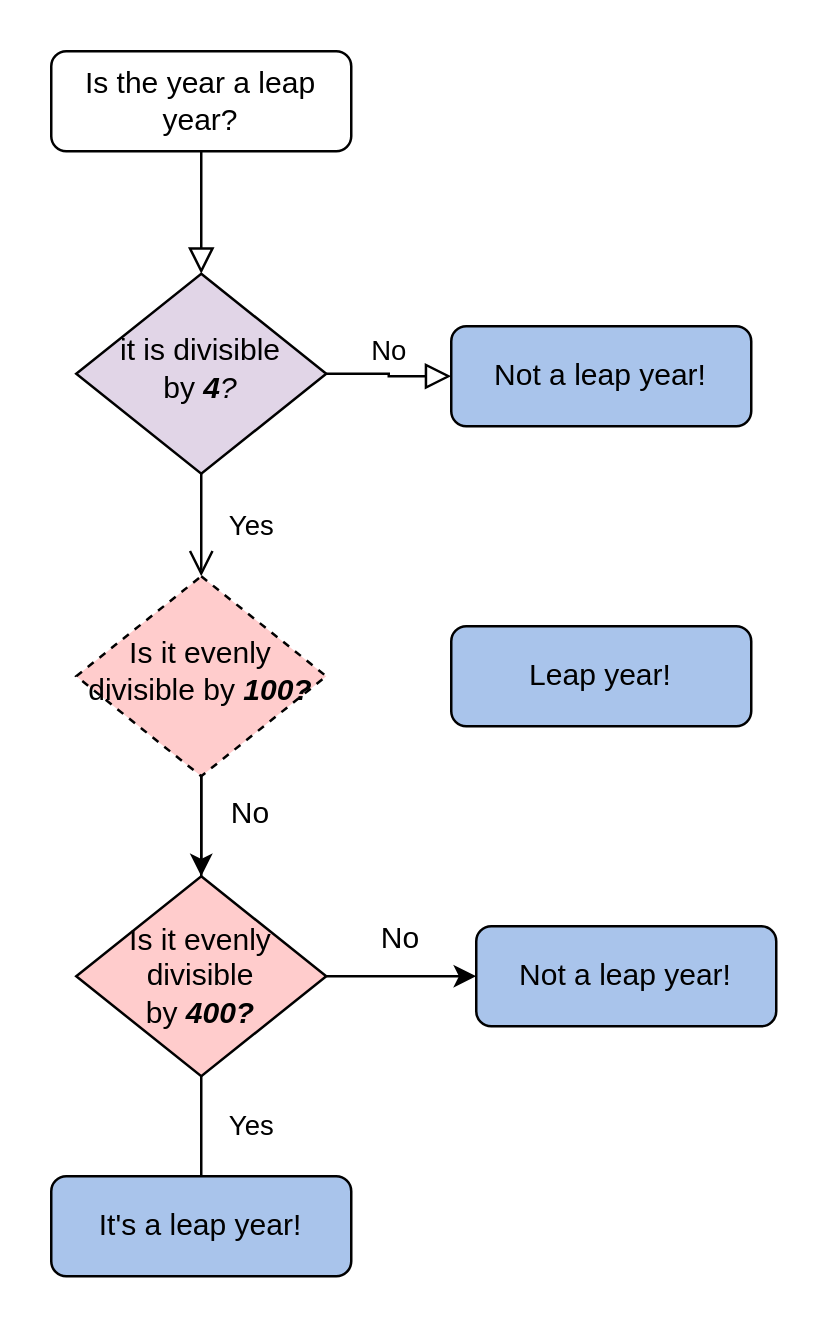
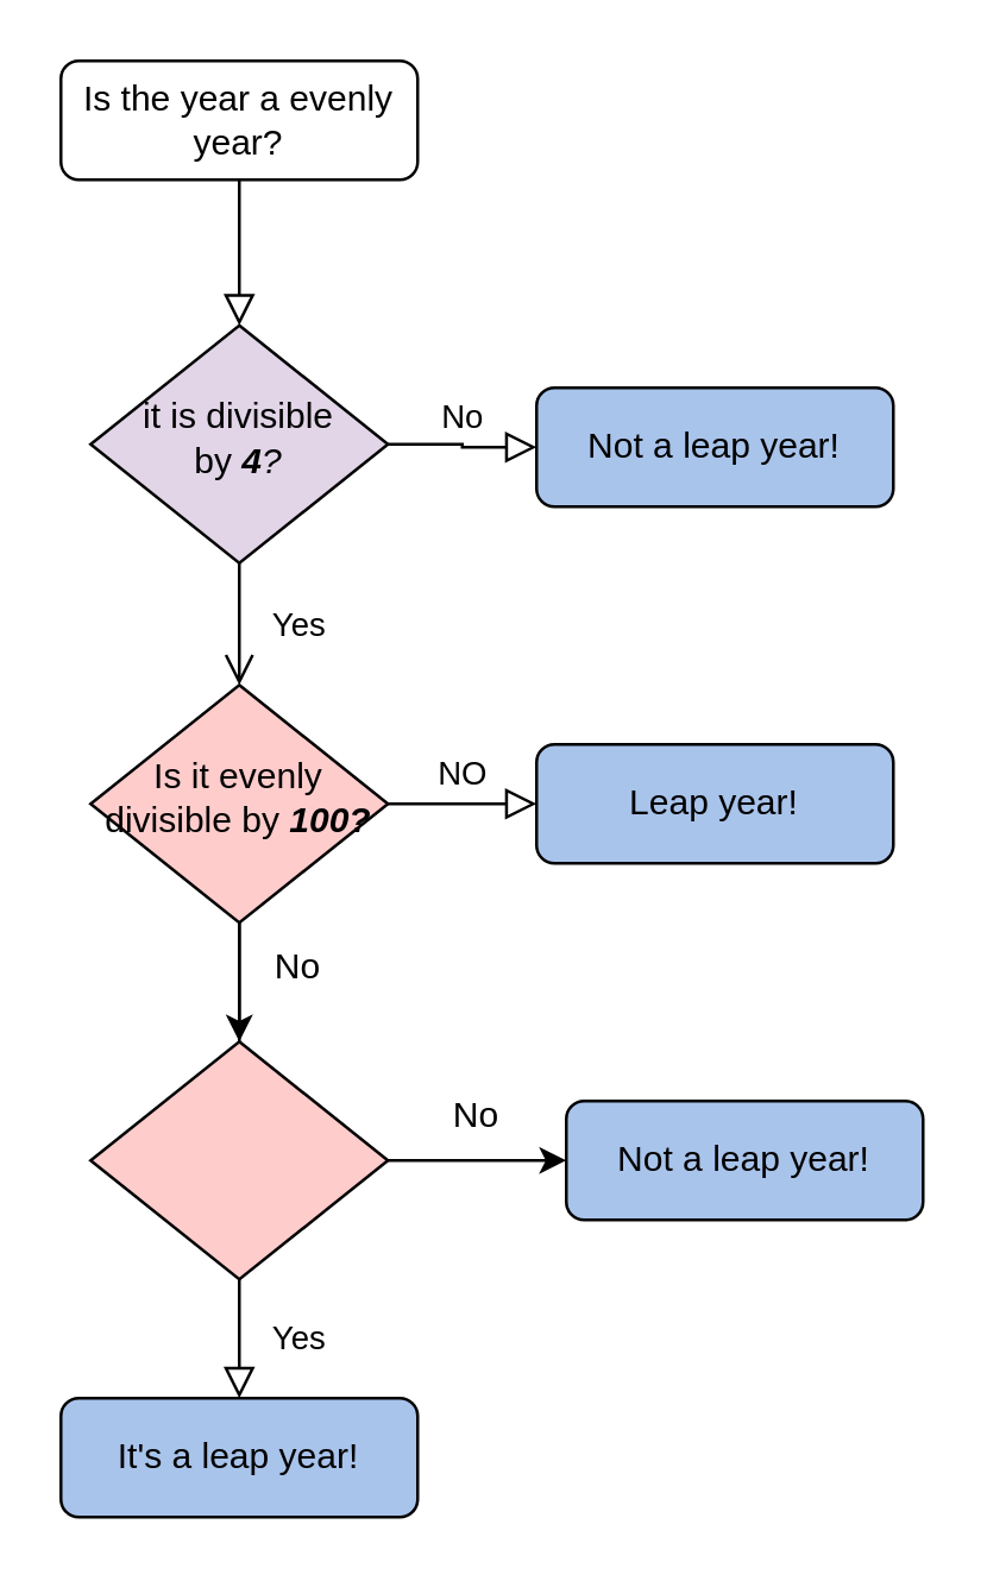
  <mxCell id="0" />
  <mxCell id="1" parent="0" />
  <mxCell id="2" value="" style="rounded=0;html=1;jettySize=auto;orthogonalLoop=1;fontSize=11;endArrow=block;endFill=0;endSize=8;strokeWidth=1;shadow=0;labelBackgroundColor=none;edgeStyle=orthogonalEdgeStyle;" parent="1" source="3" target="6" edge="1"><mxGeometry relative="1" as="geometry" /></mxCell>
- <mxCell id="3" value="Is the year a leap year?" style="rounded=1;whiteSpace=wrap;html=1;fontSize=12;glass=0;strokeWidth=1;shadow=0;" parent="1" vertex="1"><mxGeometry x="20" y="20" width="120" height="40" as="geometry" /></mxCell>
+ <mxCell id="3" value="Is the year a evenly year?" style="rounded=1;whiteSpace=wrap;html=1;fontSize=12;glass=0;strokeWidth=1;shadow=0;" parent="1" vertex="1"><mxGeometry x="20" y="20" width="120" height="40" as="geometry" /></mxCell>
  <mxCell id="4" value="Yes" style="rounded=0;html=1;jettySize=auto;orthogonalLoop=1;fontSize=11;endArrow=open;endFill=0;endSize=8;strokeWidth=1;shadow=0;labelBackgroundColor=none;edgeStyle=orthogonalEdgeStyle;" parent="1" source="6" target="11" edge="1"><mxGeometry y="20" relative="1" as="geometry"><mxPoint as="offset" /></mxGeometry></mxCell>
  <mxCell id="5" value="No" style="edgeStyle=orthogonalEdgeStyle;rounded=0;html=1;jettySize=auto;orthogonalLoop=1;fontSize=11;endArrow=block;endFill=0;endSize=8;strokeWidth=1;shadow=0;labelBackgroundColor=none;" parent="1" source="6" target="7" edge="1"><mxGeometry y="10" relative="1" as="geometry"><mxPoint as="offset" /></mxGeometry></mxCell>
  <mxCell id="6" value="it is divisible by&amp;nbsp;&lt;span class=&quot;notion-enable-hover&quot; data-token-index=&quot;1&quot; style=&quot;font-style:italic;font-weight:600&quot;&gt;4&lt;/span&gt;&lt;span class=&quot;notion-enable-hover&quot; data-token-index=&quot;1&quot; style=&quot;font-style: italic;&quot;&gt;?&lt;/span&gt;" style="rhombus;whiteSpace=wrap;html=1;shadow=0;fontFamily=Helvetica;fontSize=12;align=center;strokeWidth=1;spacing=6;spacingTop=-4;fillColor=#e1d5e7;" parent="1" vertex="1"><mxGeometry x="30" y="109" width="100" height="80" as="geometry" /></mxCell>
  <mxCell id="7" value="Not a leap year!" style="rounded=1;whiteSpace=wrap;html=1;fontSize=12;glass=0;strokeWidth=1;shadow=0;fillColor=#A9C4EB;" parent="1" vertex="1"><mxGeometry x="180" y="130" width="120" height="40" as="geometry" /></mxCell>
- <mxCell id="8" value="Yes" style="rounded=0;html=1;jettySize=auto;orthogonalLoop=1;fontSize=11;endArrow=none;endFill=0;endSize=8;strokeWidth=1;shadow=0;labelBackgroundColor=none;edgeStyle=orthogonalEdgeStyle;" parent="1" source="11" target="12" edge="1"><mxGeometry x="0.75" y="20" relative="1" as="geometry"><mxPoint as="offset" /></mxGeometry></mxCell>
+ <mxCell id="8" value="Yes" style="rounded=0;html=1;jettySize=auto;orthogonalLoop=1;fontSize=11;endArrow=block;endFill=0;endSize=8;strokeWidth=1;shadow=0;labelBackgroundColor=none;edgeStyle=orthogonalEdgeStyle;" parent="1" source="11" target="12" edge="1"><mxGeometry x="0.75" y="20" relative="1" as="geometry"><mxPoint as="offset" /></mxGeometry></mxCell>
+ <mxCell id="9" value="NO" style="edgeStyle=orthogonalEdgeStyle;rounded=0;html=1;jettySize=auto;orthogonalLoop=1;fontSize=11;endArrow=block;endFill=0;endSize=8;strokeWidth=1;shadow=0;labelBackgroundColor=none;" parent="1" source="11" target="13" edge="1"><mxGeometry y="10" relative="1" as="geometry"><mxPoint as="offset" /></mxGeometry></mxCell>
  <mxCell id="10" style="edgeStyle=orthogonalEdgeStyle;rounded=0;orthogonalLoop=1;jettySize=auto;html=1;exitX=0.5;exitY=1;exitDx=0;exitDy=0;entryX=0.5;entryY=0;entryDx=0;entryDy=0;" edge="1" parent="1" source="11" target="15"><mxGeometry relative="1" as="geometry" /></mxCell>
- <mxCell id="11" value="Is it evenly divisible by&amp;nbsp;&lt;span class=&quot;notion-enable-hover&quot; data-token-index=&quot;1&quot; style=&quot;font-style:italic;font-weight:600&quot;&gt;100?&lt;/span&gt;" style="rhombus;whiteSpace=wrap;html=1;shadow=0;fontFamily=Helvetica;fontSize=12;align=center;strokeWidth=1;spacing=6;spacingTop=-4;fillColor=#FFCCCC;dashed=1;" parent="1" vertex="1"><mxGeometry x="30" y="230" width="100" height="80" as="geometry" /></mxCell>
+ <mxCell id="11" value="Is it evenly divisible by&amp;nbsp;&lt;span class=&quot;notion-enable-hover&quot; data-token-index=&quot;1&quot; style=&quot;font-style:italic;font-weight:600&quot;&gt;100?&lt;/span&gt;" style="rhombus;whiteSpace=wrap;html=1;shadow=0;fontFamily=Helvetica;fontSize=12;align=center;strokeWidth=1;spacing=6;spacingTop=-4;fillColor=#FFCCCC;" parent="1" vertex="1"><mxGeometry x="30" y="230" width="100" height="80" as="geometry" /></mxCell>
  <mxCell id="12" value="It's a leap year!" style="rounded=1;whiteSpace=wrap;html=1;fontSize=12;glass=0;strokeWidth=1;shadow=0;fillColor=#a9c4eb;" parent="1" vertex="1"><mxGeometry x="20" y="470" width="120" height="40" as="geometry" /></mxCell>
  <mxCell id="13" value="Leap year!" style="rounded=1;whiteSpace=wrap;html=1;fontSize=12;glass=0;strokeWidth=1;shadow=0;fillColor=#a9c4eb;" parent="1" vertex="1"><mxGeometry x="180" y="250" width="120" height="40" as="geometry" /></mxCell>
  <mxCell id="14" style="edgeStyle=orthogonalEdgeStyle;rounded=0;orthogonalLoop=1;jettySize=auto;html=1;exitX=1;exitY=0.5;exitDx=0;exitDy=0;entryX=0;entryY=0.5;entryDx=0;entryDy=0;" edge="1" parent="1" source="15"><mxGeometry relative="1" as="geometry"><mxPoint x="190" y="390" as="targetPoint" /><Array as="points"><mxPoint x="170" y="390" /></Array></mxGeometry></mxCell>
  <mxCell id="15" value="" style="rhombus;whiteSpace=wrap;html=1;fillColor=#FFCCCC;" vertex="1" parent="1"><mxGeometry x="30" y="350" width="100" height="80" as="geometry" /></mxCell>
  <mxCell id="16" value="No" style="text;html=1;strokeColor=none;fillColor=none;align=center;verticalAlign=middle;whiteSpace=wrap;rounded=0;" vertex="1" parent="1"><mxGeometry x="70" y="310" width="60" height="30" as="geometry" /></mxCell>
- <mxCell id="17" value="Is it&amp;nbsp;evenly divisible by&amp;nbsp;&lt;span class=&quot;notion-enable-hover&quot; data-token-index=&quot;1&quot; style=&quot;font-style:italic;font-weight:600&quot;&gt;400?&lt;/span&gt;" style="text;html=1;strokeColor=none;fillColor=none;align=center;verticalAlign=middle;whiteSpace=wrap;rounded=0;" vertex="1" parent="1"><mxGeometry x="50" y="375" width="60" height="30" as="geometry" /></mxCell>
  <mxCell id="18" value="Not a leap year!" style="rounded=1;whiteSpace=wrap;html=1;fontSize=12;glass=0;strokeWidth=1;shadow=0;fillColor=#A9C4EB;" vertex="1" parent="1"><mxGeometry x="190" y="370" width="120" height="40" as="geometry" /></mxCell>
  <mxCell id="19" value="No" style="text;html=1;strokeColor=none;fillColor=none;align=center;verticalAlign=middle;whiteSpace=wrap;rounded=0;" vertex="1" parent="1"><mxGeometry x="130" y="360" width="60" height="30" as="geometry" /></mxCell>
